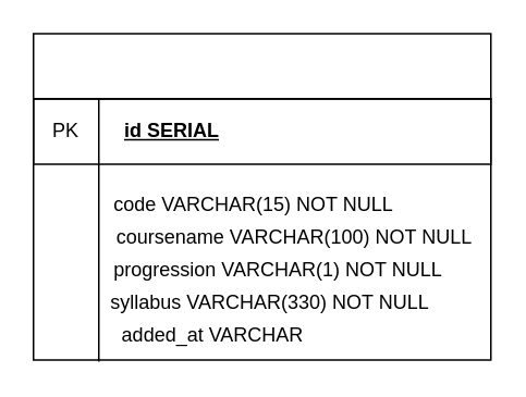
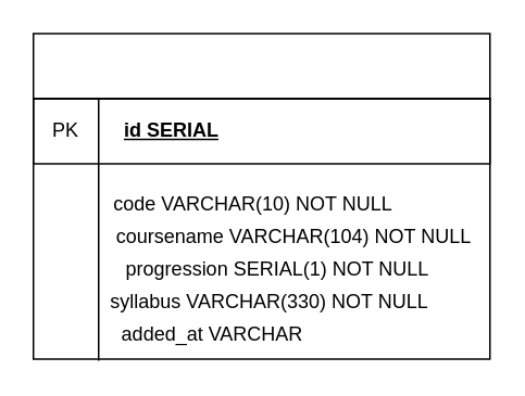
  <mxCell id="0" />
  <mxCell id="1" parent="0" />
  <mxCell id="2" value="" style="rounded=0;whiteSpace=wrap;html=1;" parent="1" vertex="1"><mxGeometry x="20" y="20" width="280" height="40" as="geometry" /></mxCell>
  <mxCell id="3" value="" style="rounded=0;whiteSpace=wrap;html=1;" parent="1" vertex="1"><mxGeometry x="20" y="60" width="280" height="160" as="geometry" /></mxCell>
  <mxCell id="4" value="" style="rounded=0;whiteSpace=wrap;html=1;fillColor=none;" parent="1" vertex="1"><mxGeometry x="20" y="60" width="280" height="40" as="geometry" /></mxCell>
  <mxCell id="5" value="" style="endArrow=none;html=1;" parent="1" edge="1"><mxGeometry width="50" height="50" relative="1" as="geometry"><mxPoint x="60" y="221" as="sourcePoint" /><mxPoint x="60" y="60" as="targetPoint" /></mxGeometry></mxCell>
  <mxCell id="6" value="PK" style="text;html=1;align=center;verticalAlign=middle;whiteSpace=wrap;rounded=0;" parent="1" vertex="1"><mxGeometry x="30" y="70" width="20" height="20" as="geometry" /></mxCell>
  <mxCell id="7" value="&lt;b&gt;&lt;u&gt;id SERIAL&lt;/u&gt;&lt;/b&gt;" style="text;html=1;align=center;verticalAlign=middle;whiteSpace=wrap;rounded=0;" parent="1" vertex="1"><mxGeometry x="70" y="65" width="70" height="30" as="geometry" /></mxCell>
- <mxCell id="8" value="code VARCHAR(15) NOT NULL" style="text;html=1;align=center;verticalAlign=middle;whiteSpace=wrap;rounded=0;" vertex="1" parent="1"><mxGeometry x="60" y="110" width="190" height="30" as="geometry" /></mxCell>
- <mxCell id="9" value="coursename VARCHAR(100) NOT NULL" style="text;html=1;align=center;verticalAlign=middle;whiteSpace=wrap;rounded=0;" vertex="1" parent="1"><mxGeometry x="60" y="130" width="240" height="30" as="geometry" /></mxCell>
- <mxCell id="10" value="progression VARCHAR(1) NOT NULL" style="text;html=1;align=center;verticalAlign=middle;whiteSpace=wrap;rounded=0;" vertex="1" parent="1"><mxGeometry x="60" y="150" width="220" height="30" as="geometry" /></mxCell>
+ <mxCell id="8" value="code VARCHAR(10) NOT NULL" style="text;html=1;align=center;verticalAlign=middle;whiteSpace=wrap;rounded=0;" vertex="1" parent="1"><mxGeometry x="60" y="110" width="190" height="30" as="geometry" /></mxCell>
+ <mxCell id="9" value="coursename VARCHAR(104) NOT NULL" style="text;html=1;align=center;verticalAlign=middle;whiteSpace=wrap;rounded=0;" vertex="1" parent="1"><mxGeometry x="60" y="130" width="240" height="30" as="geometry" /></mxCell>
+ <mxCell id="10" value="progression SERIAL(1) NOT NULL" style="text;html=1;align=center;verticalAlign=middle;whiteSpace=wrap;rounded=0;" vertex="1" parent="1"><mxGeometry x="60" y="150" width="220" height="30" as="geometry" /></mxCell>
  <mxCell id="11" value="syllabus VARCHAR(330) NOT NULL" style="text;html=1;align=center;verticalAlign=middle;whiteSpace=wrap;rounded=0;" vertex="1" parent="1"><mxGeometry x="60" y="170" width="210" height="30" as="geometry" /></mxCell>
  <mxCell id="12" value="added_at VARCHAR" style="text;html=1;align=center;verticalAlign=middle;whiteSpace=wrap;rounded=0;" vertex="1" parent="1"><mxGeometry x="60" y="190" width="140" height="30" as="geometry" /></mxCell>
